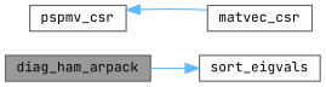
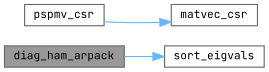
  digraph {
    fontname="JetBrains Mono"
    rankdir=LR
    node [color=grey40 fillcolor=white fontname="JetBrains Mono" fontsize=10 shape=box style=filled]
    edge [color=steelblue1 fontname="JetBrains Mono" fontsize=10 labelfontname=Helvetica labelfontsize=10 style=solid]
    n1 [color=gray40 fillcolor=grey60 fontcolor=black height=0.2 label=diag_ham_arpack width=0.4]
    n2 [height=0.2 label=sort_eigvals width=0.4]
    n3 [height=0.2 label=pspmv_csr width=0.4]
    n4 [height=0.2 label=matvec_csr width=0.4]
    n1 -> n2
-   n4 -> n3
+   n3 -> n4
  }
